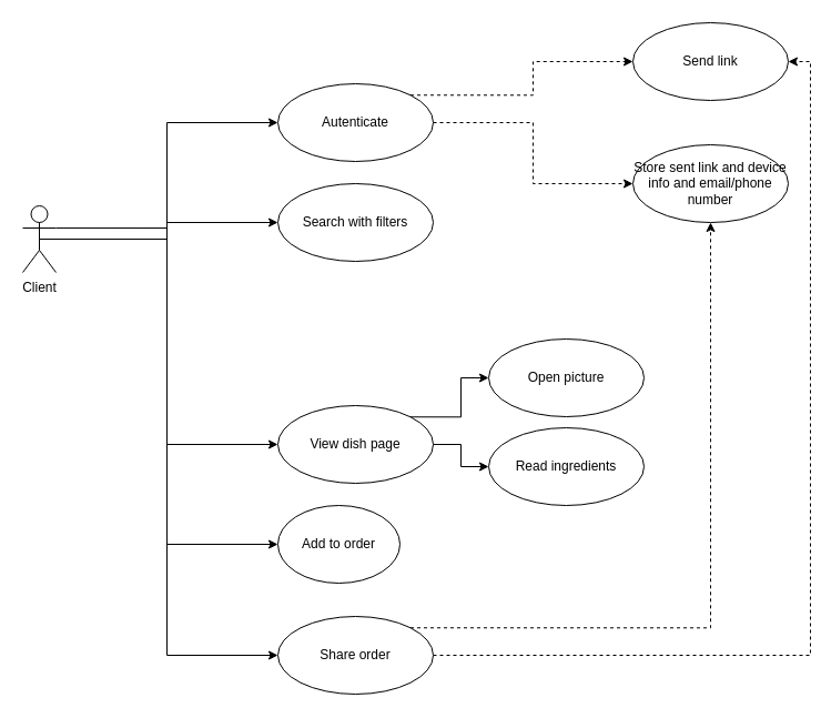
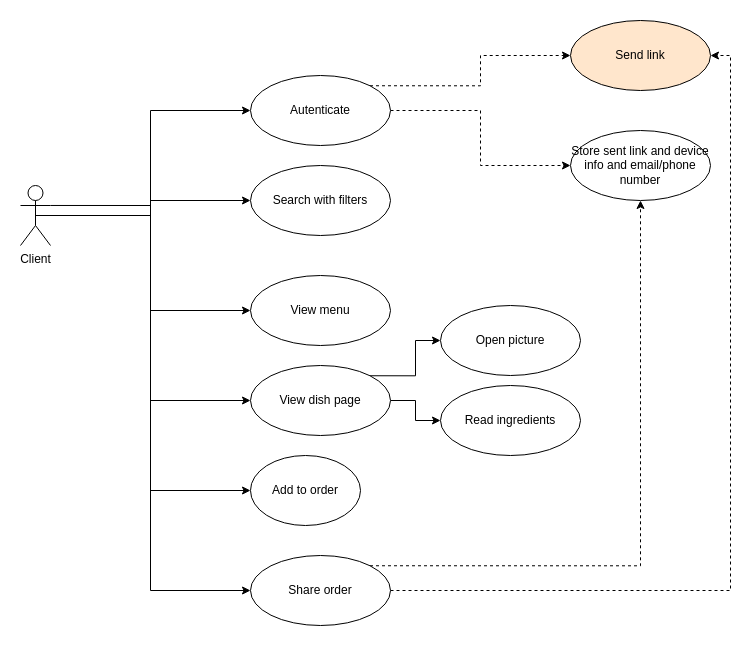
  <mxCell id="0" />
  <mxCell id="1" parent="0" />
  <mxCell id="2" style="edgeStyle=orthogonalEdgeStyle;rounded=0;orthogonalLoop=1;jettySize=auto;html=1;exitX=1;exitY=0;exitDx=0;exitDy=0;entryX=0;entryY=0.5;entryDx=0;entryDy=0;dashed=1;" edge="1" parent="1" source="4" target="12"><mxGeometry relative="1" as="geometry" /></mxCell>
  <mxCell id="3" style="edgeStyle=orthogonalEdgeStyle;rounded=0;orthogonalLoop=1;jettySize=auto;html=1;exitX=1;exitY=0.5;exitDx=0;exitDy=0;entryX=0;entryY=0.5;entryDx=0;entryDy=0;dashed=1;" edge="1" parent="1" source="4" target="14"><mxGeometry relative="1" as="geometry" /></mxCell>
  <mxCell id="4" value="Autenticate" style="ellipse;whiteSpace=wrap;html=1;" vertex="1" parent="1"><mxGeometry x="250" y="75" width="140" height="70" as="geometry" /></mxCell>
  <mxCell id="5" style="edgeStyle=orthogonalEdgeStyle;rounded=0;orthogonalLoop=1;jettySize=auto;html=1;exitX=1;exitY=0.333;exitDx=0;exitDy=0;exitPerimeter=0;entryX=0;entryY=0.5;entryDx=0;entryDy=0;" edge="1" parent="1" source="11" target="4"><mxGeometry relative="1" as="geometry" /></mxCell>
+ <mxCell id="6" style="edgeStyle=orthogonalEdgeStyle;rounded=0;orthogonalLoop=1;jettySize=auto;html=1;exitX=0.5;exitY=0.5;exitDx=0;exitDy=0;exitPerimeter=0;entryX=0;entryY=0.5;entryDx=0;entryDy=0;" edge="1" parent="1" source="11" target="13"><mxGeometry relative="1" as="geometry" /></mxCell>
  <mxCell id="7" style="edgeStyle=orthogonalEdgeStyle;rounded=0;orthogonalLoop=1;jettySize=auto;html=1;exitX=0.5;exitY=0.5;exitDx=0;exitDy=0;exitPerimeter=0;entryX=0;entryY=0.5;entryDx=0;entryDy=0;" edge="1" parent="1" source="11" target="15"><mxGeometry relative="1" as="geometry" /></mxCell>
  <mxCell id="8" style="edgeStyle=orthogonalEdgeStyle;rounded=0;orthogonalLoop=1;jettySize=auto;html=1;exitX=0.5;exitY=0.5;exitDx=0;exitDy=0;exitPerimeter=0;entryX=0;entryY=0.5;entryDx=0;entryDy=0;" edge="1" parent="1" source="11" target="18"><mxGeometry relative="1" as="geometry" /></mxCell>
  <mxCell id="9" style="edgeStyle=orthogonalEdgeStyle;rounded=0;orthogonalLoop=1;jettySize=auto;html=1;exitX=0.5;exitY=0.5;exitDx=0;exitDy=0;exitPerimeter=0;entryX=0;entryY=0.5;entryDx=0;entryDy=0;" edge="1" parent="1" source="11" target="23"><mxGeometry relative="1" as="geometry" /></mxCell>
  <mxCell id="10" style="edgeStyle=orthogonalEdgeStyle;rounded=0;orthogonalLoop=1;jettySize=auto;html=1;exitX=0.5;exitY=0.5;exitDx=0;exitDy=0;exitPerimeter=0;" edge="1" parent="1" source="11" target="24"><mxGeometry relative="1" as="geometry" /></mxCell>
  <mxCell id="11" value="&lt;div&gt;Client&lt;/div&gt;" style="shape=umlActor;verticalLabelPosition=bottom;labelBackgroundColor=#ffffff;verticalAlign=top;html=1;" vertex="1" parent="1"><mxGeometry x="20" y="185" width="30" height="60" as="geometry" /></mxCell>
- <mxCell id="12" value="Send link" style="ellipse;whiteSpace=wrap;html=1;" vertex="1" parent="1"><mxGeometry x="570" y="20" width="140" height="70" as="geometry" /></mxCell>
+ <mxCell id="12" value="Send link" style="ellipse;whiteSpace=wrap;html=1;fillColor=#ffe6cc;" vertex="1" parent="1"><mxGeometry x="570" y="20" width="140" height="70" as="geometry" /></mxCell>
+ <mxCell id="13" value="View menu" style="ellipse;whiteSpace=wrap;html=1;" vertex="1" parent="1"><mxGeometry x="250" y="275" width="140" height="70" as="geometry" /></mxCell>
  <mxCell id="14" value="Store sent link and device info and email/phone number" style="ellipse;whiteSpace=wrap;html=1;" vertex="1" parent="1"><mxGeometry x="570" y="130" width="140" height="70" as="geometry" /></mxCell>
  <mxCell id="15" value="Add to order" style="ellipse;whiteSpace=wrap;html=1;" vertex="1" parent="1"><mxGeometry x="250" y="455" width="110" height="70" as="geometry" /></mxCell>
  <mxCell id="16" style="edgeStyle=orthogonalEdgeStyle;rounded=0;orthogonalLoop=1;jettySize=auto;html=1;exitX=1;exitY=0.5;exitDx=0;exitDy=0;entryX=1;entryY=0.5;entryDx=0;entryDy=0;dashed=1;" edge="1" parent="1" source="18" target="12"><mxGeometry relative="1" as="geometry" /></mxCell>
  <mxCell id="17" style="edgeStyle=orthogonalEdgeStyle;rounded=0;orthogonalLoop=1;jettySize=auto;html=1;exitX=1;exitY=0;exitDx=0;exitDy=0;entryX=0.5;entryY=1;entryDx=0;entryDy=0;dashed=1;" edge="1" parent="1" source="18" target="14"><mxGeometry relative="1" as="geometry" /></mxCell>
  <mxCell id="18" value="Share order" style="ellipse;whiteSpace=wrap;html=1;" vertex="1" parent="1"><mxGeometry x="250" y="555" width="140" height="70" as="geometry" /></mxCell>
  <mxCell id="19" value="Open picture" style="ellipse;whiteSpace=wrap;html=1;" vertex="1" parent="1"><mxGeometry x="440" y="305" width="140" height="70" as="geometry" /></mxCell>
  <mxCell id="20" value="Read ingredients" style="ellipse;whiteSpace=wrap;html=1;" vertex="1" parent="1"><mxGeometry x="440" y="385" width="140" height="70" as="geometry" /></mxCell>
  <mxCell id="21" style="edgeStyle=orthogonalEdgeStyle;rounded=0;orthogonalLoop=1;jettySize=auto;html=1;exitX=1;exitY=0;exitDx=0;exitDy=0;entryX=0;entryY=0.5;entryDx=0;entryDy=0;" edge="1" parent="1" source="23" target="19"><mxGeometry relative="1" as="geometry" /></mxCell>
  <mxCell id="22" style="edgeStyle=orthogonalEdgeStyle;rounded=0;orthogonalLoop=1;jettySize=auto;html=1;exitX=1;exitY=0.5;exitDx=0;exitDy=0;" edge="1" parent="1" source="23" target="20"><mxGeometry relative="1" as="geometry" /></mxCell>
  <mxCell id="23" value="View dish page" style="ellipse;whiteSpace=wrap;html=1;" vertex="1" parent="1"><mxGeometry x="250" y="365" width="140" height="70" as="geometry" /></mxCell>
  <mxCell id="24" value="Search with filters" style="ellipse;whiteSpace=wrap;html=1;" vertex="1" parent="1"><mxGeometry x="250" y="165" width="140" height="70" as="geometry" /></mxCell>
